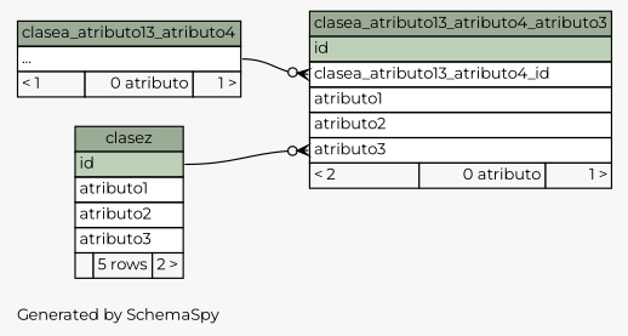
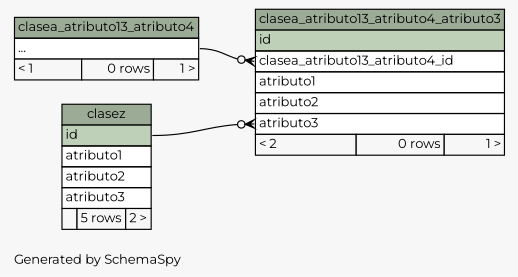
  digraph {
    bgcolor="#f7f7f7"
    fontname=Montserrat
    fontsize=11
    label="\nGenerated by SchemaSpy"
    labeljust=l
    nodesep=0.18
    rankdir=RL
    ranksep=0.46
    node [fontname=Montserrat fontsize=11 shape=plaintext]
    edge [arrowhead=none arrowsize=0.8 arrowtail=crowodot dir=back fontname=Montserrat]
-   n1 [label=<     <TABLE BORDER="0" CELLBORDER="1" CELLSPACING="0" BGCOLOR="#ffffff">       <TR><TD COLSPAN="3" BGCOLOR="#9bab96" ALIGN="CENTER">clasea_atributo13_atributo4_atributo3</TD></TR>       <TR><TD PORT="id" COLSPAN="3" BGCOLOR="#bed1b8" ALIGN="LEFT">id</TD></TR>       <TR><TD PORT="clasea_atributo13_atributo4_id" COLSPAN="3" ALIGN="LEFT">clasea_atributo13_atributo4_id</TD></TR>       <TR><TD PORT="atributo1" COLSPAN="3" ALIGN="LEFT">atributo1</TD></TR>       <TR><TD PORT="atributo2" COLSPAN="3" ALIGN="LEFT">atributo2</TD></TR>       <TR><TD PORT="atributo3" COLSPAN="3" ALIGN="LEFT">atributo3</TD></TR>       <TR><TD ALIGN="LEFT" BGCOLOR="#f7f7f7">&lt; 2</TD><TD ALIGN="RIGHT" BGCOLOR="#f7f7f7">0 atributo</TD><TD ALIGN="RIGHT" BGCOLOR="#f7f7f7">1 &gt;</TD></TR>     </TABLE>>]
+   n1 [label=<     <TABLE BORDER="0" CELLBORDER="1" CELLSPACING="0" BGCOLOR="#ffffff">       <TR><TD COLSPAN="3" BGCOLOR="#9bab96" ALIGN="CENTER">clasea_atributo13_atributo4_atributo3</TD></TR>       <TR><TD PORT="id" COLSPAN="3" BGCOLOR="#bed1b8" ALIGN="LEFT">id</TD></TR>       <TR><TD PORT="clasea_atributo13_atributo4_id" COLSPAN="3" ALIGN="LEFT">clasea_atributo13_atributo4_id</TD></TR>       <TR><TD PORT="atributo1" COLSPAN="3" ALIGN="LEFT">atributo1</TD></TR>       <TR><TD PORT="atributo2" COLSPAN="3" ALIGN="LEFT">atributo2</TD></TR>       <TR><TD PORT="atributo3" COLSPAN="3" ALIGN="LEFT">atributo3</TD></TR>       <TR><TD ALIGN="LEFT" BGCOLOR="#f7f7f7">&lt; 2</TD><TD ALIGN="RIGHT" BGCOLOR="#f7f7f7">0 rows</TD><TD ALIGN="RIGHT" BGCOLOR="#f7f7f7">1 &gt;</TD></TR>     </TABLE>>]
    n2 [label=<     <TABLE BORDER="0" CELLBORDER="1" CELLSPACING="0" BGCOLOR="#ffffff">       <TR><TD COLSPAN="3" BGCOLOR="#9bab96" ALIGN="CENTER">clasez</TD></TR>       <TR><TD PORT="id" COLSPAN="3" BGCOLOR="#bed1b8" ALIGN="LEFT">id</TD></TR>       <TR><TD PORT="atributo1" COLSPAN="3" ALIGN="LEFT">atributo1</TD></TR>       <TR><TD PORT="atributo2" COLSPAN="3" ALIGN="LEFT">atributo2</TD></TR>       <TR><TD PORT="atributo3" COLSPAN="3" ALIGN="LEFT">atributo3</TD></TR>       <TR><TD ALIGN="LEFT" BGCOLOR="#f7f7f7">  </TD><TD ALIGN="RIGHT" BGCOLOR="#f7f7f7">5 rows</TD><TD ALIGN="RIGHT" BGCOLOR="#f7f7f7">2 &gt;</TD></TR>     </TABLE>>]
-   n3 [label=<     <TABLE BORDER="0" CELLBORDER="1" CELLSPACING="0" BGCOLOR="#ffffff">       <TR><TD COLSPAN="3" BGCOLOR="#9bab96" ALIGN="CENTER">clasea_atributo13_atributo4</TD></TR>       <TR><TD PORT="elipses" COLSPAN="3" ALIGN="LEFT">...</TD></TR>       <TR><TD ALIGN="LEFT" BGCOLOR="#f7f7f7">&lt; 1</TD><TD ALIGN="RIGHT" BGCOLOR="#f7f7f7">0 atributo</TD><TD ALIGN="RIGHT" BGCOLOR="#f7f7f7">1 &gt;</TD></TR>     </TABLE>>]
+   n3 [label=<     <TABLE BORDER="0" CELLBORDER="1" CELLSPACING="0" BGCOLOR="#ffffff">       <TR><TD COLSPAN="3" BGCOLOR="#9bab96" ALIGN="CENTER">clasea_atributo13_atributo4</TD></TR>       <TR><TD PORT="elipses" COLSPAN="3" ALIGN="LEFT">...</TD></TR>       <TR><TD ALIGN="LEFT" BGCOLOR="#f7f7f7">&lt; 1</TD><TD ALIGN="RIGHT" BGCOLOR="#f7f7f7">0 rows</TD><TD ALIGN="RIGHT" BGCOLOR="#f7f7f7">1 &gt;</TD></TR>     </TABLE>>]
    n1 -> n2 [headport="id:e" tailport="atributo3:w"]
    n1 -> n3 [headport="elipses:e" tailport="clasea_atributo13_atributo4_id:w"]
  }
